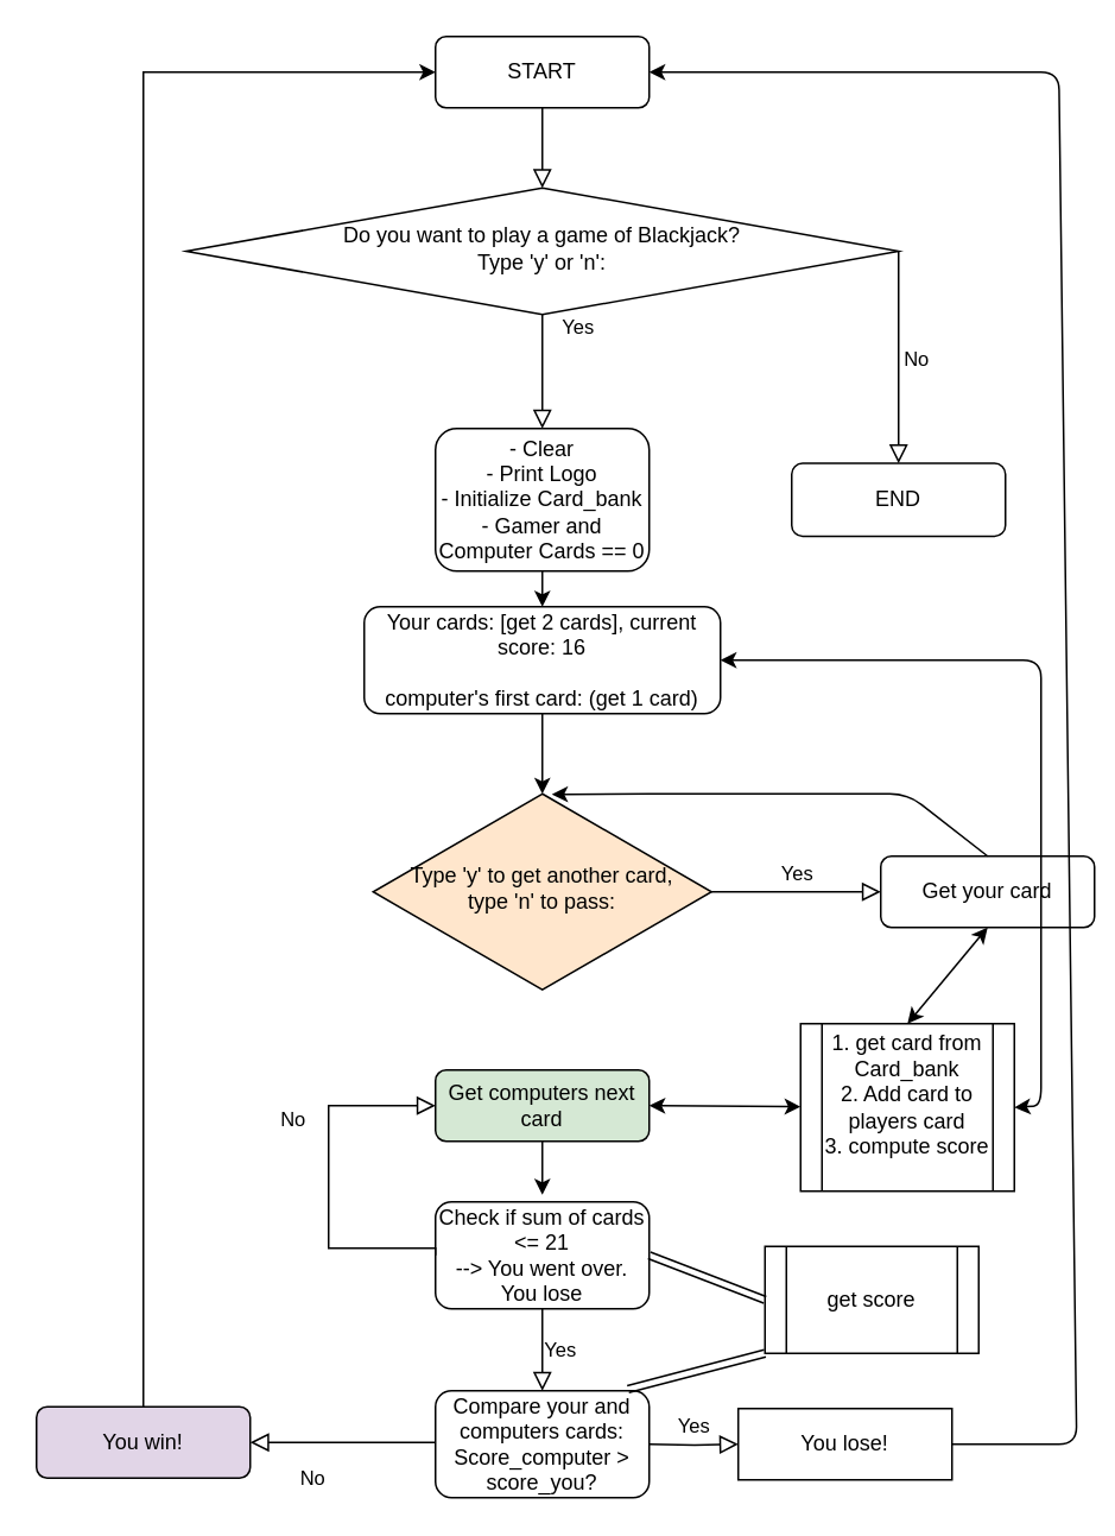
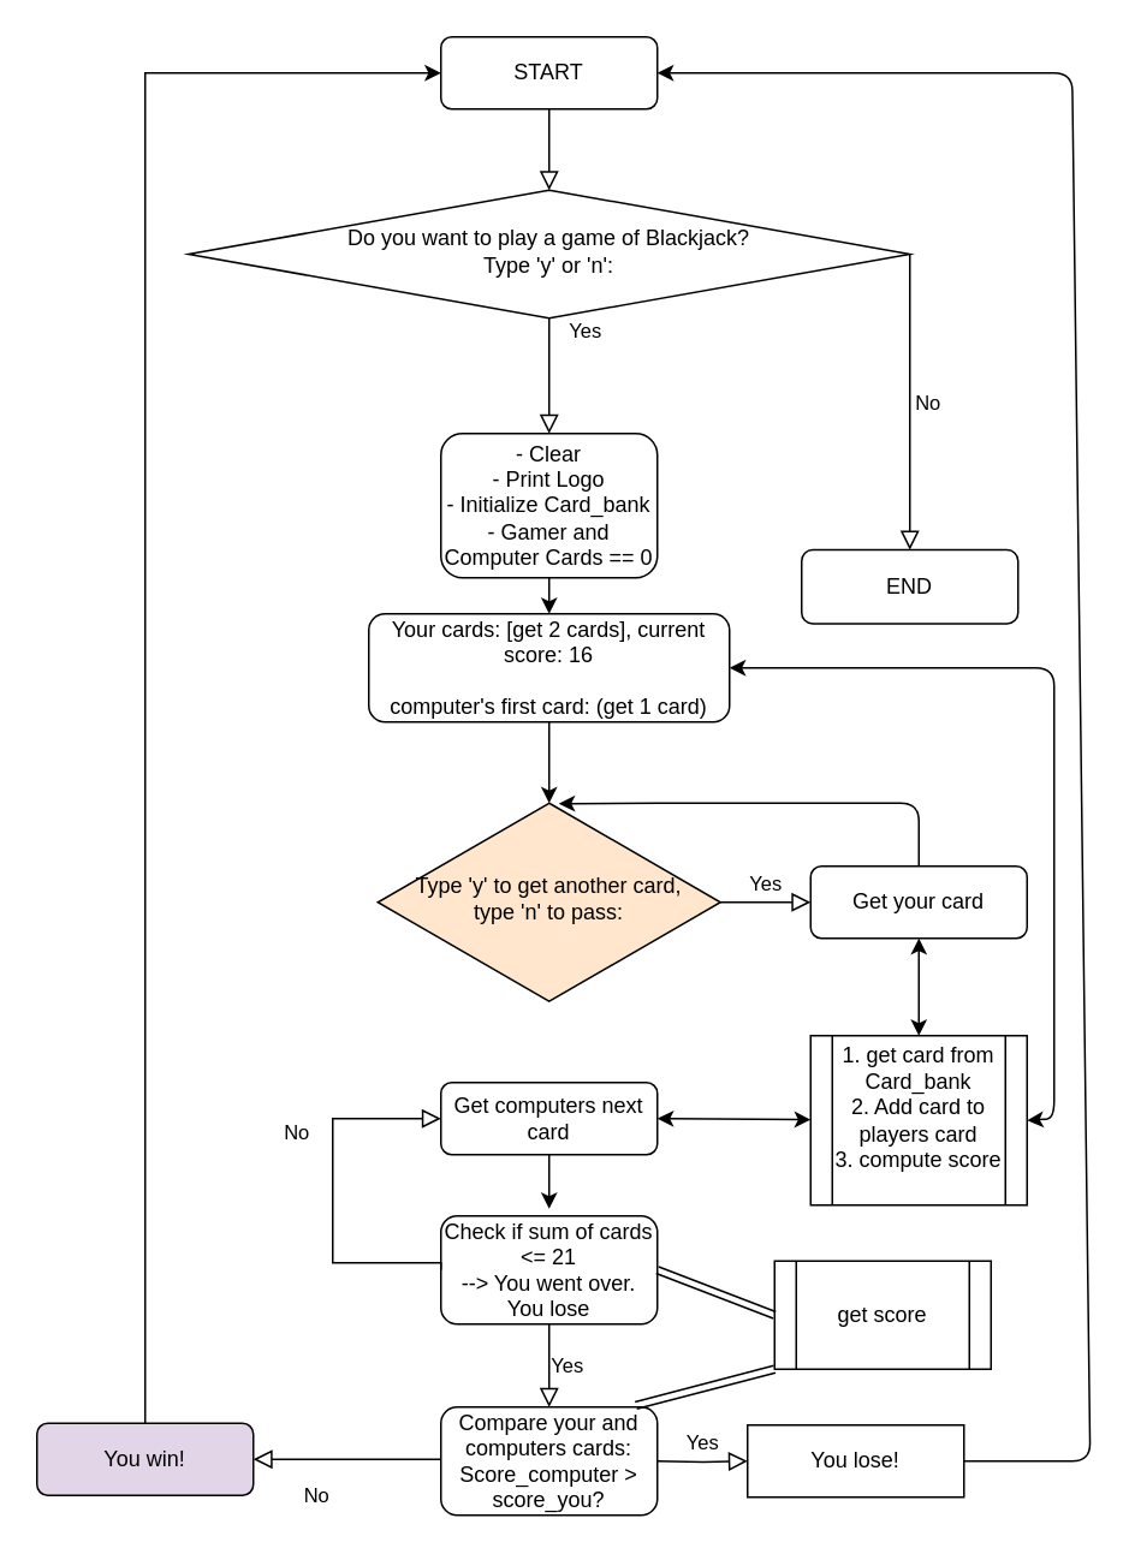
  <mxCell id="0" />
  <mxCell id="1" parent="0" />
  <mxCell id="2" value="" style="rounded=0;html=1;jettySize=auto;orthogonalLoop=1;fontSize=11;endArrow=block;endFill=0;endSize=8;strokeWidth=1;shadow=0;labelBackgroundColor=none;edgeStyle=orthogonalEdgeStyle;" parent="1" source="3" target="6" edge="1"><mxGeometry relative="1" as="geometry" /></mxCell>
  <mxCell id="3" value="START" style="rounded=1;whiteSpace=wrap;html=1;fontSize=12;glass=0;strokeWidth=1;shadow=0;" parent="1" vertex="1"><mxGeometry x="244" y="20" width="120" height="40" as="geometry" /></mxCell>
  <mxCell id="4" value="Yes" style="rounded=0;html=1;jettySize=auto;orthogonalLoop=1;fontSize=11;endArrow=block;endFill=0;endSize=8;strokeWidth=1;shadow=0;labelBackgroundColor=none;edgeStyle=orthogonalEdgeStyle;entryX=0.5;entryY=0;entryDx=0;entryDy=0;exitX=0.5;exitY=1;exitDx=0;exitDy=0;" parent="1" source="6" target="12" edge="1"><mxGeometry x="-0.778" y="20" relative="1" as="geometry"><mxPoint as="offset" /><mxPoint x="304" y="200" as="sourcePoint" /><mxPoint x="274" y="370" as="targetPoint" /><Array as="points"><mxPoint x="304" y="200" /><mxPoint x="304" y="200" /></Array></mxGeometry></mxCell>
  <mxCell id="5" value="No" style="edgeStyle=orthogonalEdgeStyle;rounded=0;html=1;jettySize=auto;orthogonalLoop=1;fontSize=11;endArrow=block;endFill=0;endSize=8;strokeWidth=1;shadow=0;labelBackgroundColor=none;exitX=1;exitY=0.5;exitDx=0;exitDy=0;entryX=0.5;entryY=0;entryDx=0;entryDy=0;" parent="1" source="6" target="7" edge="1"><mxGeometry y="10" relative="1" as="geometry"><mxPoint as="offset" /><Array as="points"><mxPoint x="504" y="240" /></Array></mxGeometry></mxCell>
  <mxCell id="6" value="&lt;div&gt;Do you want to play a game of Blackjack?&lt;/div&gt;&lt;div&gt;Type 'y' or 'n': &lt;/div&gt;" style="rhombus;whiteSpace=wrap;html=1;shadow=0;fontFamily=Helvetica;fontSize=12;align=center;strokeWidth=1;spacing=6;spacingTop=-4;" parent="1" vertex="1"><mxGeometry x="104" y="105" width="400" height="71" as="geometry" /></mxCell>
- <mxCell id="7" value="END" style="rounded=1;whiteSpace=wrap;html=1;fontSize=12;glass=0;strokeWidth=1;shadow=0;" parent="1" vertex="1"><mxGeometry x="444" y="259.5" width="120" height="41" as="geometry" /></mxCell>
+ <mxCell id="7" value="END" style="rounded=1;whiteSpace=wrap;html=1;fontSize=12;glass=0;strokeWidth=1;shadow=0;" parent="1" vertex="1"><mxGeometry x="444" y="304.5" width="120" height="41" as="geometry" /></mxCell>
  <mxCell id="8" value="Yes" style="edgeStyle=orthogonalEdgeStyle;rounded=0;html=1;jettySize=auto;orthogonalLoop=1;fontSize=11;endArrow=block;endFill=0;endSize=8;strokeWidth=1;shadow=0;labelBackgroundColor=none;" parent="1" source="9" target="11" edge="1"><mxGeometry y="10" relative="1" as="geometry"><mxPoint as="offset" /></mxGeometry></mxCell>
  <mxCell id="9" value="&lt;div&gt;Type 'y' to get another card, &lt;br&gt;&lt;/div&gt;&lt;div&gt;type 'n' to pass:&lt;/div&gt;" style="rhombus;whiteSpace=wrap;html=1;shadow=0;fontFamily=Helvetica;fontSize=12;align=center;strokeWidth=1;spacing=6;spacingTop=-4;fillColor=#ffe6cc;" parent="1" vertex="1"><mxGeometry x="209" y="445" width="190" height="110" as="geometry" /></mxCell>
- <mxCell id="10" value="Get computers next card" style="rounded=1;whiteSpace=wrap;html=1;fontSize=12;glass=0;strokeWidth=1;shadow=0;fillColor=#d5e8d4;" parent="1" vertex="1"><mxGeometry x="244" y="600" width="120" height="40" as="geometry" /></mxCell>
- <mxCell id="11" value="Get your card" style="rounded=1;whiteSpace=wrap;html=1;fontSize=12;glass=0;strokeWidth=1;shadow=0;" parent="1" vertex="1"><mxGeometry x="494" y="480" width="120" height="40" as="geometry" /></mxCell>
+ <mxCell id="10" value="Get computers next card" style="rounded=1;whiteSpace=wrap;html=1;fontSize=12;glass=0;strokeWidth=1;shadow=0;" parent="1" vertex="1"><mxGeometry x="244" y="600" width="120" height="40" as="geometry" /></mxCell>
+ <mxCell id="11" value="Get your card" style="rounded=1;whiteSpace=wrap;html=1;fontSize=12;glass=0;strokeWidth=1;shadow=0;" parent="1" vertex="1"><mxGeometry x="449" y="480" width="120" height="40" as="geometry" /></mxCell>
  <mxCell id="12" value="&lt;div&gt;- Clear&lt;br&gt;&lt;/div&gt;&lt;div&gt;- Print Logo&lt;/div&gt;&lt;div&gt;- Initialize &lt;span class=&quot;VIiyi&quot; lang=&quot;en&quot;&gt;&lt;span class=&quot;JLqJ4b ChMk0b&quot;&gt;&lt;span&gt;Card_bank&lt;/span&gt;&lt;/span&gt;&lt;/span&gt;&lt;/div&gt;&lt;div&gt;- Gamer and Computer Cards == 0&lt;br&gt;&lt;/div&gt;" style="rounded=1;whiteSpace=wrap;html=1;" vertex="1" parent="1"><mxGeometry x="244" y="240" width="120" height="80" as="geometry" /></mxCell>
  <mxCell id="13" value="" style="edgeStyle=orthogonalEdgeStyle;rounded=0;orthogonalLoop=1;jettySize=auto;html=1;" edge="1" parent="1" source="14" target="9"><mxGeometry relative="1" as="geometry" /></mxCell>
  <mxCell id="14" value="&lt;div&gt;Your cards: [get 2 cards], current score: 16&lt;/div&gt;&lt;div&gt;&lt;br&gt;&lt;/div&gt;&lt;div&gt;computer's first card: (get 1 card)&lt;br&gt;&lt;/div&gt;" style="rounded=1;whiteSpace=wrap;html=1;" vertex="1" parent="1"><mxGeometry x="204" y="340" width="200" height="60" as="geometry" /></mxCell>
  <mxCell id="15" value="" style="endArrow=classic;html=1;entryX=0.5;entryY=0;entryDx=0;entryDy=0;exitX=0.5;exitY=1;exitDx=0;exitDy=0;" edge="1" parent="1" source="12" target="14"><mxGeometry width="50" height="50" relative="1" as="geometry"><mxPoint x="304" y="250" as="sourcePoint" /><mxPoint x="354" y="200" as="targetPoint" /></mxGeometry></mxCell>
  <mxCell id="16" value="&lt;div&gt;Check if sum of cards &amp;lt;= 21&lt;/div&gt;--&amp;gt; You went over. You lose" style="rounded=1;whiteSpace=wrap;html=1;" vertex="1" parent="1"><mxGeometry x="244" y="674" width="120" height="60" as="geometry" /></mxCell>
  <mxCell id="17" value="" style="endArrow=classic;html=1;" edge="1" parent="1"><mxGeometry width="50" height="50" relative="1" as="geometry"><mxPoint x="304" y="640" as="sourcePoint" /><mxPoint x="304" y="670" as="targetPoint" /></mxGeometry></mxCell>
  <mxCell id="18" value="No" style="rounded=0;html=1;jettySize=auto;orthogonalLoop=1;fontSize=11;endArrow=block;endFill=0;endSize=8;strokeWidth=1;shadow=0;labelBackgroundColor=none;edgeStyle=orthogonalEdgeStyle;exitX=0;exitY=0.5;exitDx=0;exitDy=0;entryX=0;entryY=0.5;entryDx=0;entryDy=0;" edge="1" parent="1" source="16" target="10"><mxGeometry x="0.333" y="20" relative="1" as="geometry"><mxPoint as="offset" /><mxPoint x="314" y="565" as="sourcePoint" /><mxPoint x="314" y="610" as="targetPoint" /><Array as="points"><mxPoint x="184" y="700" /><mxPoint x="184" y="620" /></Array></mxGeometry></mxCell>
  <mxCell id="19" style="edgeStyle=orthogonalEdgeStyle;rounded=0;orthogonalLoop=1;jettySize=auto;html=1;exitX=0.5;exitY=0;exitDx=0;exitDy=0;" edge="1" parent="1" source="22"><mxGeometry relative="1" as="geometry"><mxPoint x="244" y="40" as="targetPoint" /><mxPoint x="104" y="780" as="sourcePoint" /><Array as="points"><mxPoint x="80" y="40" /></Array></mxGeometry></mxCell>
  <mxCell id="20" value="&lt;div&gt;Compare your and computers cards:&lt;/div&gt;&lt;div&gt;Score_computer &amp;gt; score_you?&lt;br&gt;&lt;/div&gt;" style="rounded=1;whiteSpace=wrap;html=1;" vertex="1" parent="1"><mxGeometry x="244" y="780" width="120" height="60" as="geometry" /></mxCell>
  <mxCell id="21" value="Yes" style="edgeStyle=orthogonalEdgeStyle;rounded=0;html=1;jettySize=auto;orthogonalLoop=1;fontSize=11;endArrow=block;endFill=0;endSize=8;strokeWidth=1;shadow=0;labelBackgroundColor=none;exitX=0.5;exitY=1;exitDx=0;exitDy=0;" edge="1" parent="1" source="16"><mxGeometry y="10" relative="1" as="geometry"><mxPoint as="offset" /><mxPoint x="409" y="510" as="sourcePoint" /><mxPoint x="304" y="780" as="targetPoint" /><Array as="points"><mxPoint x="304" y="760" /><mxPoint x="304" y="760" /></Array></mxGeometry></mxCell>
  <mxCell id="22" value="You win!" style="rounded=1;whiteSpace=wrap;html=1;fillColor=#e1d5e7;" vertex="1" parent="1"><mxGeometry x="20" y="789" width="120" height="40" as="geometry" /></mxCell>
  <mxCell id="23" value="Yes" style="edgeStyle=orthogonalEdgeStyle;rounded=0;html=1;jettySize=auto;orthogonalLoop=1;fontSize=11;endArrow=block;endFill=0;endSize=8;strokeWidth=1;shadow=0;labelBackgroundColor=none;" edge="1" parent="1" target="24"><mxGeometry y="10" relative="1" as="geometry"><mxPoint as="offset" /><mxPoint x="364" y="810" as="sourcePoint" /></mxGeometry></mxCell>
  <mxCell id="24" value="You lose!" style="whiteSpace=wrap;html=1;fontSize=12;glass=0;strokeWidth=1;shadow=0;rounded=0;" vertex="1" parent="1"><mxGeometry x="414" y="790" width="120" height="40" as="geometry" /></mxCell>
  <mxCell id="25" value="No" style="rounded=0;html=1;jettySize=auto;orthogonalLoop=1;fontSize=11;endArrow=block;endFill=0;endSize=8;strokeWidth=1;shadow=0;labelBackgroundColor=none;edgeStyle=orthogonalEdgeStyle;exitX=0;exitY=0.5;exitDx=0;exitDy=0;entryX=1;entryY=0.5;entryDx=0;entryDy=0;" edge="1" parent="1" target="22"><mxGeometry x="0.333" y="20" relative="1" as="geometry"><mxPoint as="offset" /><mxPoint x="244" y="809" as="sourcePoint" /><mxPoint x="174" y="819" as="targetPoint" /><Array as="points"><mxPoint x="224" y="809" /><mxPoint x="224" y="809" /></Array></mxGeometry></mxCell>
  <mxCell id="26" value="" style="endArrow=classic;html=1;exitX=0.5;exitY=0;exitDx=0;exitDy=0;entryX=0.528;entryY=0.003;entryDx=0;entryDy=0;entryPerimeter=0;" edge="1" parent="1" source="11" target="9"><mxGeometry width="50" height="50" relative="1" as="geometry"><mxPoint x="304" y="730" as="sourcePoint" /><mxPoint x="354" y="680" as="targetPoint" /><Array as="points"><mxPoint x="509" y="445" /><mxPoint x="374" y="445" /></Array></mxGeometry></mxCell>
  <mxCell id="27" value="" style="endArrow=classic;html=1;exitX=1;exitY=0.5;exitDx=0;exitDy=0;entryX=1;entryY=0.5;entryDx=0;entryDy=0;" edge="1" parent="1" source="24" target="3"><mxGeometry width="50" height="50" relative="1" as="geometry"><mxPoint x="304" y="850" as="sourcePoint" /><mxPoint x="474" y="730" as="targetPoint" /><Array as="points"><mxPoint x="604" y="810" /><mxPoint x="594" y="40" /></Array></mxGeometry></mxCell>
  <mxCell id="28" value="&lt;div&gt;1. get card from Card_bank &lt;br&gt;&lt;/div&gt;&lt;div&gt;2. Add card to players card&lt;/div&gt;&lt;div&gt;3. compute score&lt;br&gt;&lt;/div&gt;&lt;div&gt;&lt;br&gt;&lt;/div&gt;" style="shape=process;whiteSpace=wrap;html=1;backgroundOutline=1;" vertex="1" parent="1"><mxGeometry x="449" y="574" width="120" height="94" as="geometry" /></mxCell>
  <mxCell id="29" value="" style="endArrow=classic;startArrow=classic;html=1;exitX=1;exitY=0.5;exitDx=0;exitDy=0;" edge="1" parent="1" source="10" target="28"><mxGeometry width="50" height="50" relative="1" as="geometry"><mxPoint x="364" y="620" as="sourcePoint" /><mxPoint x="434" y="620" as="targetPoint" /></mxGeometry></mxCell>
  <mxCell id="30" value="" style="endArrow=classic;startArrow=classic;html=1;entryX=0.5;entryY=1;entryDx=0;entryDy=0;exitX=0.5;exitY=0;exitDx=0;exitDy=0;" edge="1" parent="1" source="28" target="11"><mxGeometry width="50" height="50" relative="1" as="geometry"><mxPoint x="304" y="670" as="sourcePoint" /><mxPoint x="354" y="620" as="targetPoint" /></mxGeometry></mxCell>
  <mxCell id="31" value="" style="endArrow=classic;startArrow=classic;html=1;entryX=1;entryY=0.5;entryDx=0;entryDy=0;exitX=1;exitY=0.5;exitDx=0;exitDy=0;" edge="1" parent="1" source="28" target="14"><mxGeometry width="50" height="50" relative="1" as="geometry"><mxPoint x="574" y="620" as="sourcePoint" /><mxPoint x="354" y="440" as="targetPoint" /><Array as="points"><mxPoint x="584" y="620" /><mxPoint x="584" y="370" /></Array></mxGeometry></mxCell>
  <mxCell id="32" value="get score" style="shape=process;whiteSpace=wrap;html=1;backgroundOutline=1;" vertex="1" parent="1"><mxGeometry x="429" y="699" width="120" height="60" as="geometry" /></mxCell>
  <mxCell id="33" value="" style="shape=link;html=1;exitX=1;exitY=0.5;exitDx=0;exitDy=0;entryX=0;entryY=0.5;entryDx=0;entryDy=0;" edge="1" parent="1" source="16" target="32"><mxGeometry width="100" relative="1" as="geometry"><mxPoint x="109" y="555" as="sourcePoint" /><mxPoint x="209" y="555" as="targetPoint" /></mxGeometry></mxCell>
  <mxCell id="34" value="" style="shape=link;html=1;entryX=0;entryY=1;entryDx=0;entryDy=0;exitX=0.901;exitY=-0.016;exitDx=0;exitDy=0;exitPerimeter=0;" edge="1" parent="1" source="20" target="32"><mxGeometry width="100" relative="1" as="geometry"><mxPoint x="364" y="780" as="sourcePoint" /><mxPoint x="384" y="820" as="targetPoint" /></mxGeometry></mxCell>
